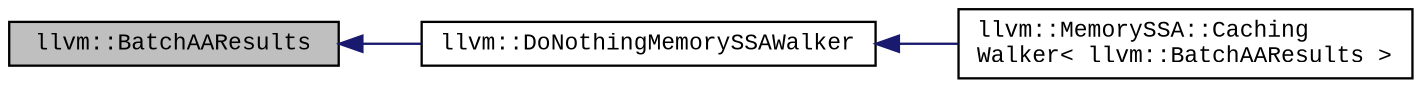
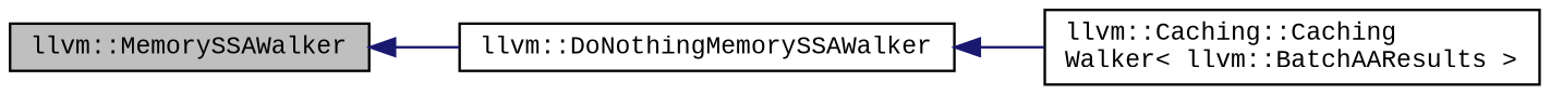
  digraph {
    fontname="Liberation Mono"
    rankdir=LR
    node [color=black fontname="Liberation Mono" fontsize=10 shape=box]
    edge [color=midnightblue dir=back fontname="Liberation Mono" fontsize=10 labelfontname=Helvetica labelfontsize=10 style=solid]
-   n1 [fillcolor=grey75 fontcolor=black height=0.2 label="llvm::BatchAAResults" style=filled width=0.4]
+   n1 [fillcolor=grey75 fontcolor=black height=0.2 label="llvm::MemorySSAWalker" style=filled width=0.4]
    n2 [height=0.2 label="llvm::DoNothingMemorySSAWalker" width=0.4]
-   n3 [height=0.2 label="llvm::MemorySSA::Caching\lWalker\< llvm::BatchAAResults \>" width=0.4]
+   n3 [height=0.2 label="llvm::Caching::Caching\lWalker\< llvm::BatchAAResults \>" width=0.4]
    n1 -> n2
    n2 -> n3
  }
